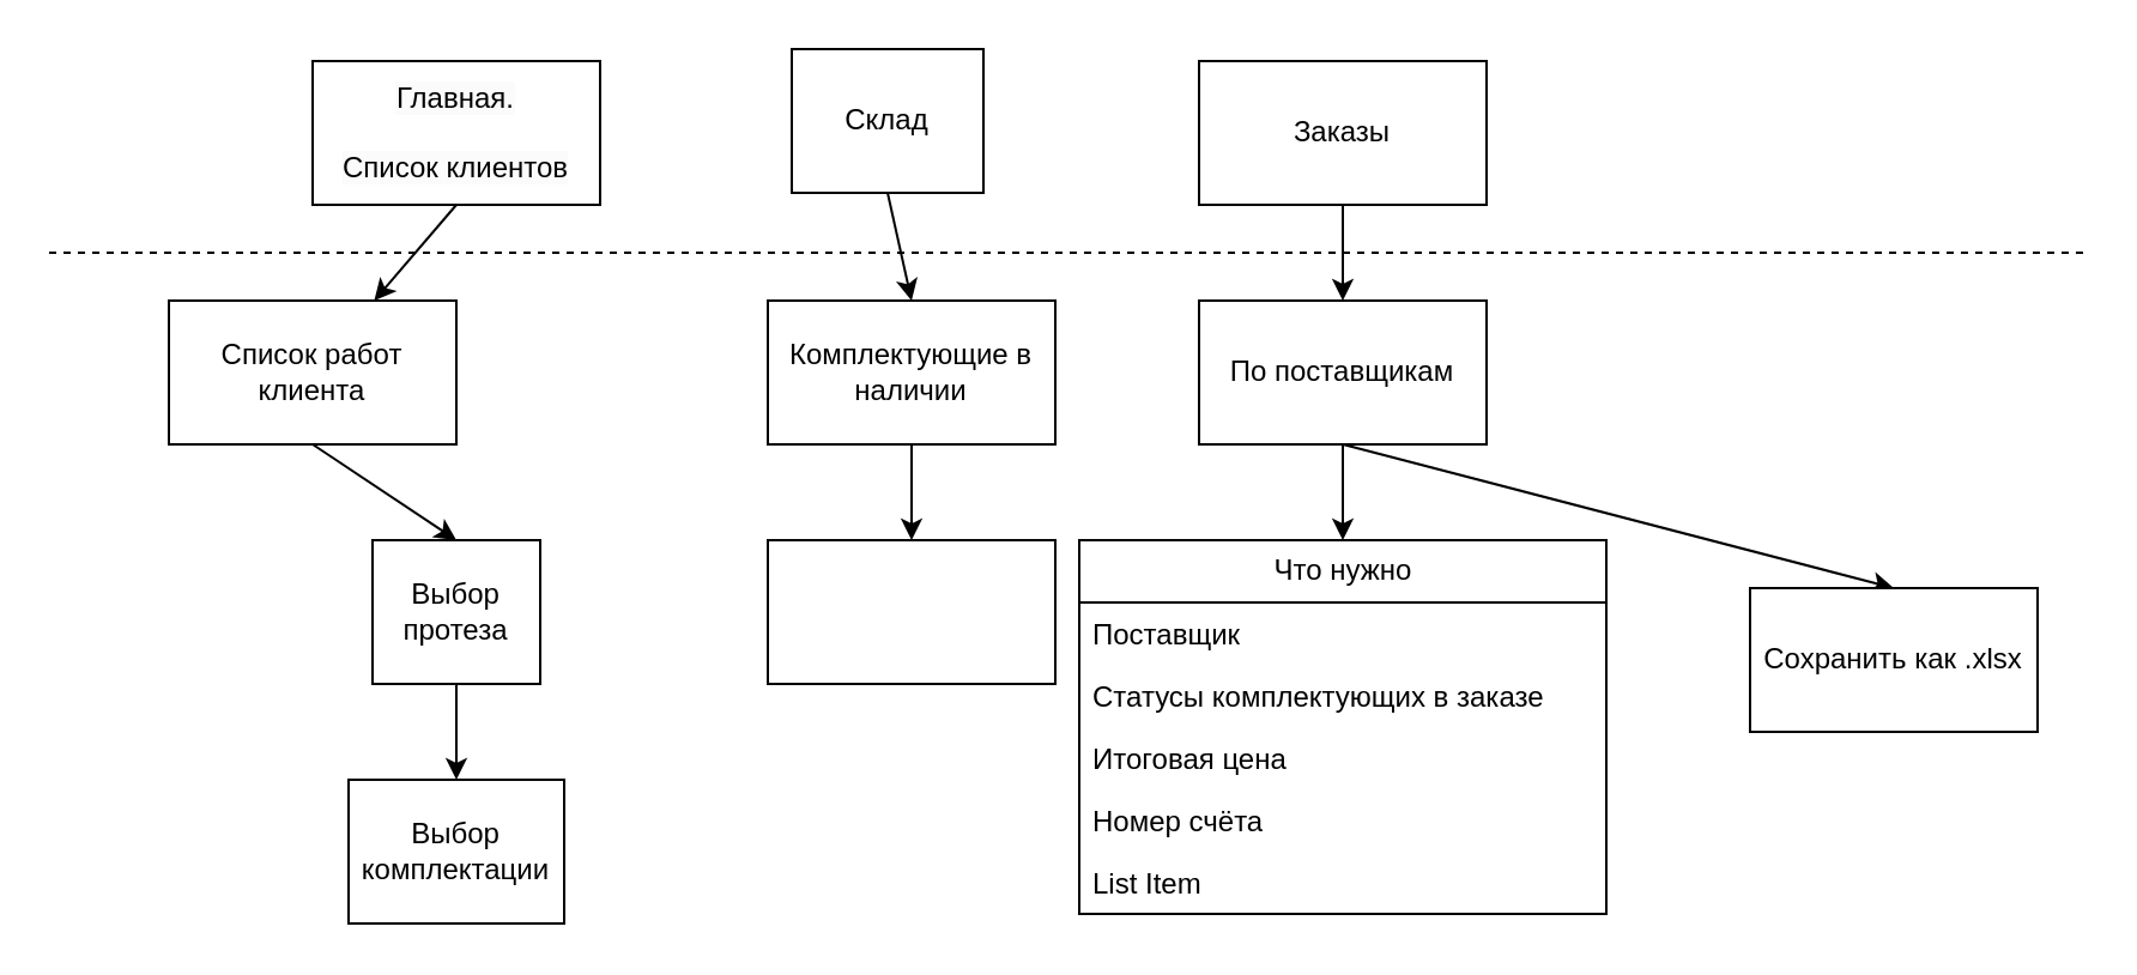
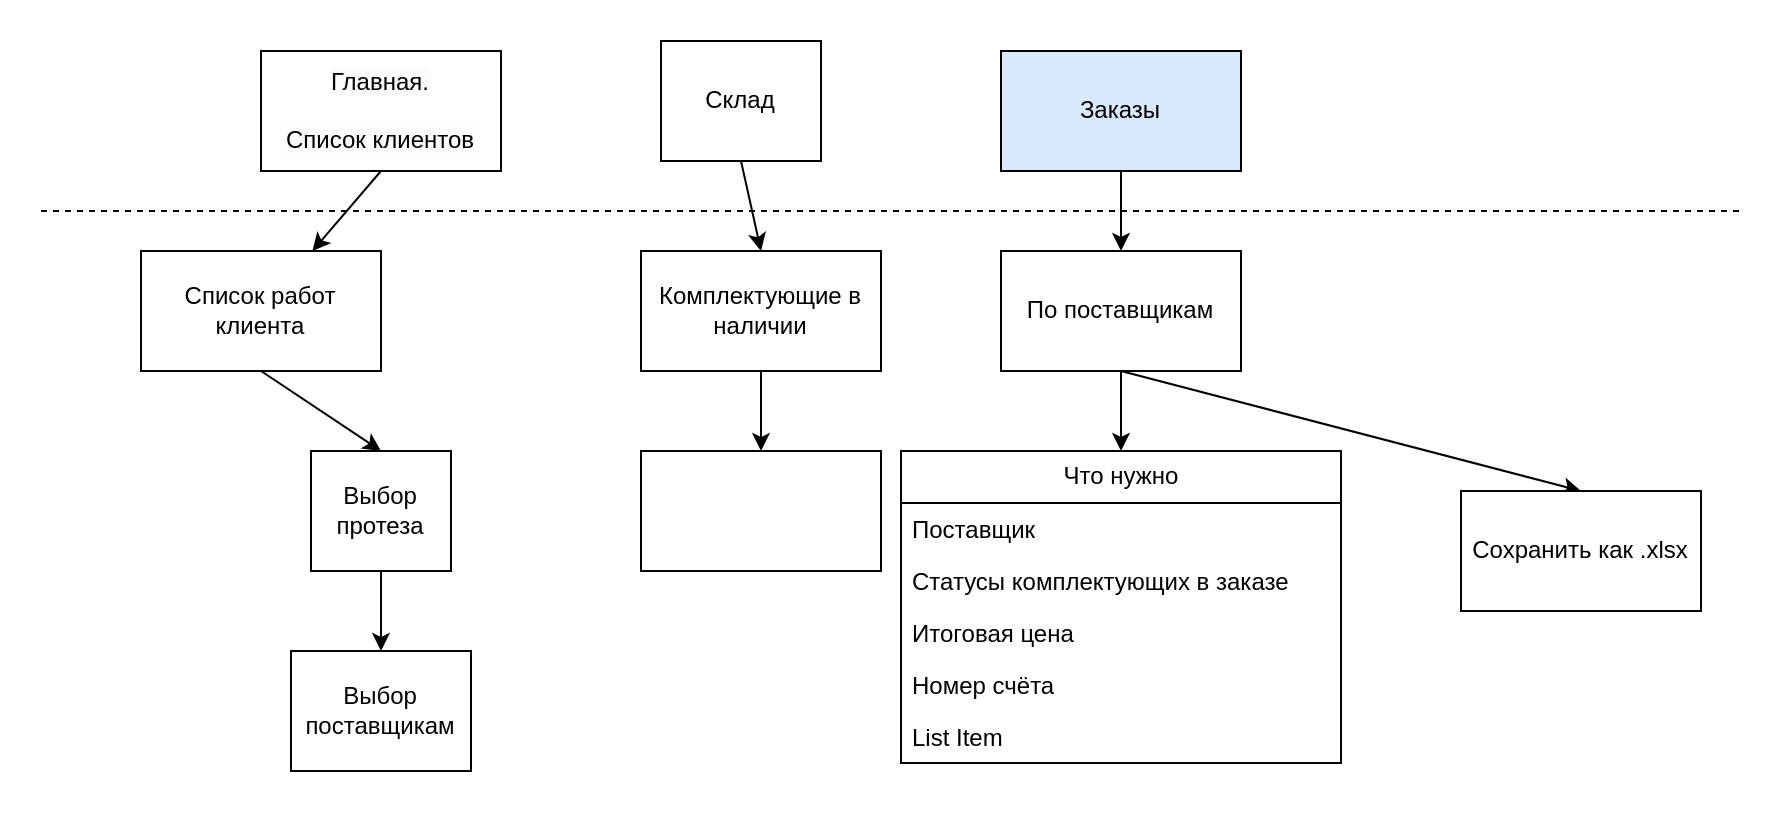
  <mxCell id="0" />
  <mxCell id="1" parent="0" />
  <mxCell id="2" value="" style="edgeStyle=none;html=1;fontFamily=Helvetica;fontSize=19;exitX=0.5;exitY=1;exitDx=0;exitDy=0;" parent="1" source="10" target="3" edge="1"><mxGeometry relative="1" as="geometry"><mxPoint x="190" y="105" as="sourcePoint" /></mxGeometry></mxCell>
  <mxCell id="3" value="Список работ клиента" style="rounded=0;whiteSpace=wrap;html=1;fontFamily=Helvetica;" parent="1" vertex="1"><mxGeometry x="70" y="125" width="120" height="60" as="geometry" /></mxCell>
  <mxCell id="4" value="" style="endArrow=classic;html=1;fontFamily=Helvetica;entryX=0.5;entryY=0;entryDx=0;entryDy=0;exitX=0.5;exitY=1;exitDx=0;exitDy=0;" parent="1" source="6" target="5" edge="1"><mxGeometry width="50" height="50" relative="1" as="geometry"><mxPoint x="189.5" y="205" as="sourcePoint" /><mxPoint x="189.5" y="285" as="targetPoint" /></mxGeometry></mxCell>
- <mxCell id="5" value="Выбор комплектации" style="rounded=0;whiteSpace=wrap;html=1;fontFamily=Helvetica;" parent="1" vertex="1"><mxGeometry x="145" y="325" width="90" height="60" as="geometry" /></mxCell>
+ <mxCell id="5" value="Выбор поставщикам" style="rounded=0;whiteSpace=wrap;html=1;fontFamily=Helvetica;" parent="1" vertex="1"><mxGeometry x="145" y="325" width="90" height="60" as="geometry" /></mxCell>
  <mxCell id="6" value="Выбор протеза" style="rounded=0;whiteSpace=wrap;html=1;fontFamily=Helvetica;" parent="1" vertex="1"><mxGeometry x="155" y="225" width="70" height="60" as="geometry" /></mxCell>
  <mxCell id="7" value="" style="endArrow=classic;html=1;fontFamily=Helvetica;entryX=0.5;entryY=0;entryDx=0;entryDy=0;exitX=0.5;exitY=1;exitDx=0;exitDy=0;" parent="1" source="3" target="6" edge="1"><mxGeometry width="50" height="50" relative="1" as="geometry"><mxPoint x="160" y="205" as="sourcePoint" /><mxPoint x="110" y="255" as="targetPoint" /></mxGeometry></mxCell>
  <mxCell id="8" value="" style="endArrow=none;dashed=1;html=1;fontFamily=Helvetica;" parent="1" edge="1"><mxGeometry width="50" height="50" relative="1" as="geometry"><mxPoint x="20" y="105" as="sourcePoint" /><mxPoint x="870" y="105" as="targetPoint" /></mxGeometry></mxCell>
  <mxCell id="9" value="Склад" style="rounded=0;whiteSpace=wrap;html=1;fontFamily=Helvetica;fontSize=12;" parent="1" vertex="1"><mxGeometry x="330" y="20" width="80" height="60" as="geometry" /></mxCell>
  <mxCell id="10" value="&lt;span style=&quot;color: rgb(0, 0, 0); font-family: Helvetica; font-size: 12px; font-style: normal; font-variant-ligatures: normal; font-variant-caps: normal; font-weight: 400; letter-spacing: normal; orphans: 2; text-align: center; text-indent: 0px; text-transform: none; widows: 2; word-spacing: 0px; -webkit-text-stroke-width: 0px; background-color: rgb(251, 251, 251); text-decoration-thickness: initial; text-decoration-style: initial; text-decoration-color: initial; float: none; display: inline !important;&quot;&gt;Главная.&lt;/span&gt;&lt;br style=&quot;border-color: var(--border-color); color: rgb(0, 0, 0); font-family: Helvetica; font-size: 12px; font-style: normal; font-variant-ligatures: normal; font-variant-caps: normal; font-weight: 400; letter-spacing: normal; orphans: 2; text-align: center; text-indent: 0px; text-transform: none; widows: 2; word-spacing: 0px; -webkit-text-stroke-width: 0px; background-color: rgb(251, 251, 251); text-decoration-thickness: initial; text-decoration-style: initial; text-decoration-color: initial;&quot;&gt;&lt;br style=&quot;border-color: var(--border-color); color: rgb(0, 0, 0); font-family: Helvetica; font-size: 12px; font-style: normal; font-variant-ligatures: normal; font-variant-caps: normal; font-weight: 400; letter-spacing: normal; orphans: 2; text-align: center; text-indent: 0px; text-transform: none; widows: 2; word-spacing: 0px; -webkit-text-stroke-width: 0px; background-color: rgb(251, 251, 251); text-decoration-thickness: initial; text-decoration-style: initial; text-decoration-color: initial;&quot;&gt;&lt;span style=&quot;color: rgb(0, 0, 0); font-family: Helvetica; font-size: 12px; font-style: normal; font-variant-ligatures: normal; font-variant-caps: normal; font-weight: 400; letter-spacing: normal; orphans: 2; text-align: center; text-indent: 0px; text-transform: none; widows: 2; word-spacing: 0px; -webkit-text-stroke-width: 0px; background-color: rgb(251, 251, 251); text-decoration-thickness: initial; text-decoration-style: initial; text-decoration-color: initial; float: none; display: inline !important;&quot;&gt;Список клиентов&lt;/span&gt;" style="rounded=0;whiteSpace=wrap;html=1;fontFamily=Helvetica;fontSize=12;" parent="1" vertex="1"><mxGeometry x="130" y="25" width="120" height="60" as="geometry" /></mxCell>
- <mxCell id="11" value="Заказы" style="rounded=0;whiteSpace=wrap;html=1;fontFamily=Helvetica;fontSize=12;" parent="1" vertex="1"><mxGeometry x="500" y="25" width="120" height="60" as="geometry" /></mxCell>
+ <mxCell id="11" value="Заказы" style="rounded=0;whiteSpace=wrap;html=1;fontFamily=Helvetica;fontSize=12;fillColor=#dae8fc;" parent="1" vertex="1"><mxGeometry x="500" y="25" width="120" height="60" as="geometry" /></mxCell>
  <mxCell id="12" value="" style="endArrow=classic;html=1;fontFamily=Helvetica;fontSize=12;exitX=0.5;exitY=1;exitDx=0;exitDy=0;entryX=0.5;entryY=0;entryDx=0;entryDy=0;" parent="1" source="11" target="13" edge="1"><mxGeometry width="50" height="50" relative="1" as="geometry"><mxPoint x="290" y="265" as="sourcePoint" /><mxPoint x="510" y="145" as="targetPoint" /></mxGeometry></mxCell>
  <mxCell id="13" value="По поставщикам" style="rounded=0;whiteSpace=wrap;html=1;fontFamily=Helvetica;fontSize=12;" parent="1" vertex="1"><mxGeometry x="500" y="125" width="120" height="60" as="geometry" /></mxCell>
  <mxCell id="14" value="" style="endArrow=classic;html=1;fontFamily=Helvetica;fontSize=12;exitX=0.5;exitY=1;exitDx=0;exitDy=0;" parent="1" source="9" edge="1"><mxGeometry width="50" height="50" relative="1" as="geometry"><mxPoint x="290" y="265" as="sourcePoint" /><mxPoint x="380" y="125" as="targetPoint" /></mxGeometry></mxCell>
  <mxCell id="15" value="Комплектующие в наличии" style="rounded=0;whiteSpace=wrap;html=1;fontFamily=Helvetica;fontSize=12;" parent="1" vertex="1"><mxGeometry x="320" y="125" width="120" height="60" as="geometry" /></mxCell>
  <mxCell id="16" value="" style="endArrow=classic;html=1;fontFamily=Helvetica;fontSize=12;exitX=0.5;exitY=1;exitDx=0;exitDy=0;" parent="1" source="15" edge="1"><mxGeometry width="50" height="50" relative="1" as="geometry"><mxPoint x="290" y="265" as="sourcePoint" /><mxPoint x="380" y="225" as="targetPoint" /></mxGeometry></mxCell>
  <mxCell id="17" value="" style="rounded=0;whiteSpace=wrap;html=1;fontFamily=Helvetica;fontSize=12;" parent="1" vertex="1"><mxGeometry x="320" y="225" width="120" height="60" as="geometry" /></mxCell>
  <mxCell id="18" value="" style="endArrow=classic;html=1;fontFamily=Helvetica;fontSize=12;exitX=0.5;exitY=1;exitDx=0;exitDy=0;entryX=0.5;entryY=0;entryDx=0;entryDy=0;" parent="1" source="13" target="19" edge="1"><mxGeometry width="50" height="50" relative="1" as="geometry"><mxPoint x="510" y="435" as="sourcePoint" /><mxPoint x="560" y="225" as="targetPoint" /></mxGeometry></mxCell>
  <mxCell id="19" value="Сохранить как .xlsx" style="rounded=0;whiteSpace=wrap;html=1;fontFamily=Helvetica;fontSize=12;" parent="1" vertex="1"><mxGeometry x="730" y="245" width="120" height="60" as="geometry" /></mxCell>
  <mxCell id="20" value="Что нужно" style="swimlane;fontStyle=0;childLayout=stackLayout;horizontal=1;startSize=26;fillColor=none;horizontalStack=0;resizeParent=1;resizeParentMax=0;resizeLast=0;collapsible=1;marginBottom=0;html=1;fontFamily=Helvetica;fontSize=12;" parent="1" vertex="1"><mxGeometry x="450" y="225" width="220" height="156" as="geometry" /></mxCell>
  <mxCell id="21" value="Поставщик" style="text;strokeColor=none;fillColor=none;align=left;verticalAlign=top;spacingLeft=4;spacingRight=4;overflow=hidden;rotatable=0;points=[[0,0.5],[1,0.5]];portConstraint=eastwest;whiteSpace=wrap;html=1;fontFamily=Helvetica;fontSize=12;" parent="20" vertex="1"><mxGeometry y="26" width="220" height="26" as="geometry" /></mxCell>
  <mxCell id="22" value="Статусы комплектующих в заказе&lt;br&gt;" style="text;strokeColor=none;fillColor=none;align=left;verticalAlign=top;spacingLeft=4;spacingRight=4;overflow=hidden;rotatable=0;points=[[0,0.5],[1,0.5]];portConstraint=eastwest;whiteSpace=wrap;html=1;fontFamily=Helvetica;fontSize=12;" parent="20" vertex="1"><mxGeometry y="52" width="220" height="26" as="geometry" /></mxCell>
  <mxCell id="23" value="Итоговая цена&lt;br&gt;" style="text;strokeColor=none;fillColor=none;align=left;verticalAlign=top;spacingLeft=4;spacingRight=4;overflow=hidden;rotatable=0;points=[[0,0.5],[1,0.5]];portConstraint=eastwest;whiteSpace=wrap;html=1;fontFamily=Helvetica;fontSize=12;" parent="20" vertex="1"><mxGeometry y="78" width="220" height="26" as="geometry" /></mxCell>
  <mxCell id="24" value="Номер счёта" style="text;strokeColor=none;fillColor=none;align=left;verticalAlign=top;spacingLeft=4;spacingRight=4;overflow=hidden;rotatable=0;points=[[0,0.5],[1,0.5]];portConstraint=eastwest;whiteSpace=wrap;html=1;fontFamily=Helvetica;fontSize=12;" parent="20" vertex="1"><mxGeometry y="104" width="220" height="26" as="geometry" /></mxCell>
  <mxCell id="25" value="List Item" style="text;strokeColor=none;fillColor=none;align=left;verticalAlign=top;spacingLeft=4;spacingRight=4;overflow=hidden;rotatable=0;points=[[0,0.5],[1,0.5]];portConstraint=eastwest;whiteSpace=wrap;html=1;fontFamily=Helvetica;fontSize=12;" parent="20" vertex="1"><mxGeometry y="130" width="220" height="26" as="geometry" /></mxCell>
  <mxCell id="26" value="" style="endArrow=classic;html=1;fontFamily=Helvetica;fontSize=12;exitX=0.5;exitY=1;exitDx=0;exitDy=0;" parent="1" source="13" target="20" edge="1"><mxGeometry width="50" height="50" relative="1" as="geometry"><mxPoint x="440" y="435" as="sourcePoint" /><mxPoint x="490" y="385" as="targetPoint" /></mxGeometry></mxCell>
